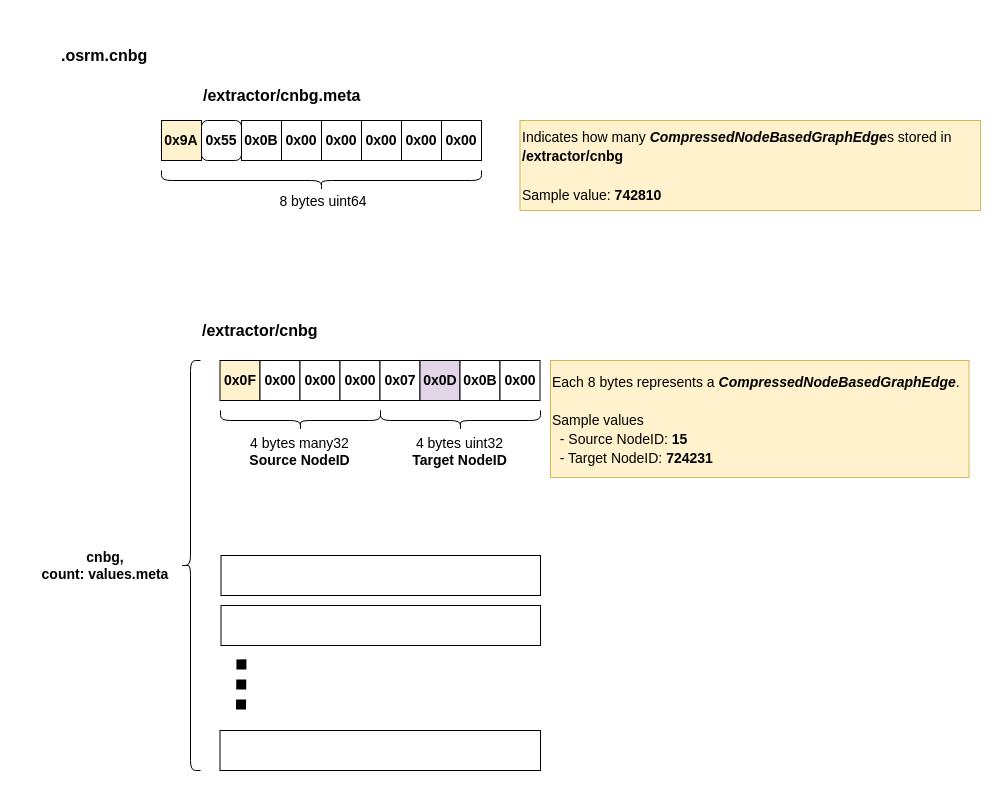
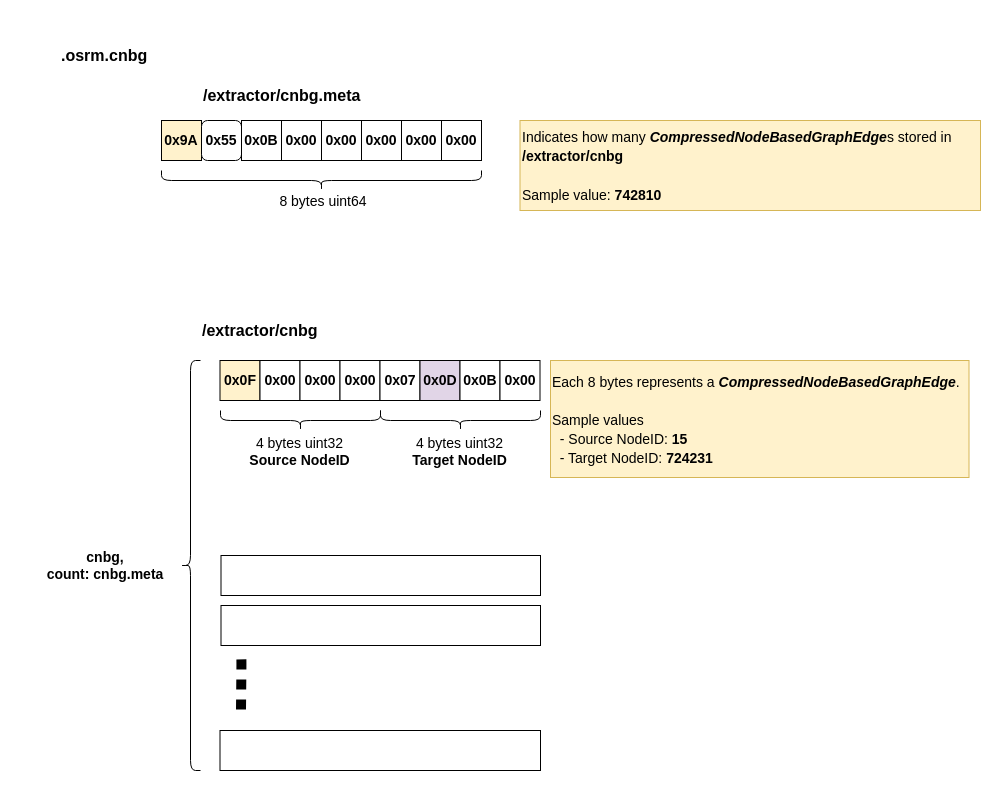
  <mxCell id="0" />
  <mxCell id="1" parent="0" />
  <mxCell id="2" value="0x9A" style="rounded=0;whiteSpace=wrap;html=1;fontStyle=1;fontSize=14;fillColor=#fff2cc;" parent="1" vertex="1"><mxGeometry x="161" y="120" width="40" height="40" as="geometry" /></mxCell>
  <mxCell id="3" value="0x55" style="whiteSpace=wrap;html=1;fontStyle=1;fontSize=14;rounded=1;" parent="1" vertex="1"><mxGeometry x="201" y="120" width="40" height="40" as="geometry" /></mxCell>
  <mxCell id="4" value="0x0B" style="rounded=0;whiteSpace=wrap;html=1;fontStyle=1;fontSize=14;" parent="1" vertex="1"><mxGeometry x="241" y="120" width="40" height="40" as="geometry" /></mxCell>
  <mxCell id="5" value="0x00" style="rounded=0;whiteSpace=wrap;html=1;fontStyle=1;fontSize=14;" parent="1" vertex="1"><mxGeometry x="281" y="120" width="40" height="40" as="geometry" /></mxCell>
  <mxCell id="6" value="0x00" style="rounded=0;whiteSpace=wrap;html=1;fontStyle=1;fontSize=14;" parent="1" vertex="1"><mxGeometry x="321" y="120" width="40" height="40" as="geometry" /></mxCell>
  <mxCell id="7" value="0x00" style="rounded=0;whiteSpace=wrap;html=1;fontStyle=1;fontSize=14;" parent="1" vertex="1"><mxGeometry x="361" y="120" width="40" height="40" as="geometry" /></mxCell>
  <mxCell id="8" value="0x00" style="rounded=0;whiteSpace=wrap;html=1;fontStyle=1;fontSize=14;" parent="1" vertex="1"><mxGeometry x="401" y="120" width="40" height="40" as="geometry" /></mxCell>
  <mxCell id="9" value="0x00" style="rounded=0;whiteSpace=wrap;html=1;fontStyle=1;fontSize=14;" parent="1" vertex="1"><mxGeometry x="441" y="120" width="40" height="40" as="geometry" /></mxCell>
  <mxCell id="10" value="" style="shape=curlyBracket;whiteSpace=wrap;html=1;rounded=1;fontSize=14;rotation=-90;" parent="1" vertex="1"><mxGeometry x="311" y="20" width="20" height="320" as="geometry" /></mxCell>
  <mxCell id="11" value="8 bytes uint64" style="text;html=1;strokeColor=none;fillColor=none;align=center;verticalAlign=middle;whiteSpace=wrap;rounded=0;fontSize=14;" parent="1" vertex="1"><mxGeometry x="241" y="191" width="164" height="20" as="geometry" /></mxCell>
  <mxCell id="12" value=".osrm.cnbg" style="text;html=1;strokeColor=none;fillColor=none;align=left;verticalAlign=middle;whiteSpace=wrap;rounded=0;fontSize=16;fontStyle=1" parent="1" vertex="1"><mxGeometry x="59" y="45" width="245" height="20" as="geometry" /></mxCell>
  <mxCell id="13" value="/extractor/cnbg.meta" style="text;html=1;strokeColor=none;fillColor=none;align=left;verticalAlign=middle;whiteSpace=wrap;rounded=0;fontSize=16;fontStyle=1" parent="1" vertex="1"><mxGeometry x="201" y="85" width="245" height="20" as="geometry" /></mxCell>
  <mxCell id="14" value="&lt;font&gt;&lt;span style=&quot;font-size: 14px&quot;&gt;&lt;span style=&quot;font-weight: normal&quot;&gt;Indicates how many &lt;/span&gt;&lt;i&gt;CompressedNodeBasedGraphEdge&lt;/i&gt;&lt;span style=&quot;font-weight: normal&quot;&gt;s&lt;/span&gt;&lt;span style=&quot;font-weight: normal&quot;&gt; stored in &lt;/span&gt;&lt;br&gt;&lt;/span&gt;&lt;span style=&quot;font-size: 14px&quot;&gt;/extractor/cnbg&lt;br&gt;&lt;/span&gt;&lt;br&gt;&lt;span style=&quot;font-size: 14px ; font-weight: 400 ; text-align: center&quot;&gt;Sample value:&amp;nbsp;&lt;/span&gt;&lt;b style=&quot;font-size: 14px ; text-align: center&quot;&gt;742810&lt;/b&gt;&lt;br&gt;&lt;/font&gt;" style="text;html=1;strokeColor=#d6b656;fillColor=#fff2cc;align=left;verticalAlign=middle;whiteSpace=wrap;rounded=0;fontSize=16;fontStyle=1" parent="1" vertex="1"><mxGeometry x="519.5" y="120" width="460.5" height="90" as="geometry" /></mxCell>
  <mxCell id="15" value="/extractor/cnbg" style="text;html=1;strokeColor=none;fillColor=none;align=left;verticalAlign=middle;whiteSpace=wrap;rounded=0;fontSize=16;fontStyle=1" parent="1" vertex="1"><mxGeometry x="200" y="320" width="245" height="20" as="geometry" /></mxCell>
  <mxCell id="16" value="0x0F" style="rounded=0;whiteSpace=wrap;html=1;fontStyle=1;fontSize=14;fillColor=#fff2cc;" parent="1" vertex="1"><mxGeometry x="219.5" y="360" width="40" height="40" as="geometry" /></mxCell>
  <mxCell id="17" value="0x00" style="rounded=0;whiteSpace=wrap;html=1;fontStyle=1;fontSize=14;" parent="1" vertex="1"><mxGeometry x="259.5" y="360" width="40" height="40" as="geometry" /></mxCell>
  <mxCell id="18" value="0x00" style="rounded=0;whiteSpace=wrap;html=1;fontStyle=1;fontSize=14;" parent="1" vertex="1"><mxGeometry x="299.5" y="360" width="40" height="40" as="geometry" /></mxCell>
  <mxCell id="19" value="0x00" style="rounded=0;whiteSpace=wrap;html=1;fontStyle=1;fontSize=14;" parent="1" vertex="1"><mxGeometry x="339.5" y="360" width="40" height="40" as="geometry" /></mxCell>
  <mxCell id="20" value="0x07" style="rounded=0;whiteSpace=wrap;html=1;fontStyle=1;fontSize=14;" parent="1" vertex="1"><mxGeometry x="379.5" y="360" width="40" height="40" as="geometry" /></mxCell>
  <mxCell id="21" value="0x0D" style="rounded=0;whiteSpace=wrap;html=1;fontStyle=1;fontSize=14;fillColor=#e1d5e7;" parent="1" vertex="1"><mxGeometry x="419.5" y="360" width="40" height="40" as="geometry" /></mxCell>
  <mxCell id="22" value="0x0B" style="rounded=0;whiteSpace=wrap;html=1;fontStyle=1;fontSize=14;" parent="1" vertex="1"><mxGeometry x="459.5" y="360" width="40" height="40" as="geometry" /></mxCell>
  <mxCell id="23" value="0x00" style="rounded=0;whiteSpace=wrap;html=1;fontStyle=1;fontSize=14;" parent="1" vertex="1"><mxGeometry x="499.5" y="360" width="40" height="40" as="geometry" /></mxCell>
  <mxCell id="24" value="" style="shape=curlyBracket;whiteSpace=wrap;html=1;rounded=1;fontSize=14;rotation=-90;" parent="1" vertex="1"><mxGeometry x="290" y="340" width="20" height="160" as="geometry" /></mxCell>
- <mxCell id="25" value="4 bytes many32&lt;br&gt;&lt;b&gt;Source NodeID&lt;/b&gt;&lt;b&gt;&lt;br&gt;&lt;/b&gt;" style="text;html=1;strokeColor=none;fillColor=none;align=center;verticalAlign=middle;whiteSpace=wrap;rounded=0;fontSize=14;" parent="1" vertex="1"><mxGeometry x="200" y="423.5" width="199" height="55" as="geometry" /></mxCell>
+ <mxCell id="25" value="4 bytes uint32&lt;br&gt;&lt;b&gt;Source NodeID&lt;/b&gt;&lt;b&gt;&lt;br&gt;&lt;/b&gt;" style="text;html=1;strokeColor=none;fillColor=none;align=center;verticalAlign=middle;whiteSpace=wrap;rounded=0;fontSize=14;" parent="1" vertex="1"><mxGeometry x="200" y="423.5" width="199" height="55" as="geometry" /></mxCell>
  <mxCell id="26" value="" style="shape=curlyBracket;whiteSpace=wrap;html=1;rounded=1;fontSize=14;rotation=-90;" parent="1" vertex="1"><mxGeometry x="450" y="340" width="20" height="160" as="geometry" /></mxCell>
  <mxCell id="27" value="&lt;span style=&quot;font-size: 14px&quot;&gt;&lt;span style=&quot;font-weight: 400&quot;&gt;Each 8 bytes represents a &lt;/span&gt;&lt;i&gt;CompressedNodeBasedGraphEdge&lt;/i&gt;&lt;span style=&quot;font-weight: 400&quot;&gt;.&lt;/span&gt;&lt;br&gt;&lt;br&gt;&lt;span style=&quot;font-weight: 400&quot;&gt;Sample values&lt;/span&gt;&lt;br&gt;&lt;span style=&quot;font-weight: 400&quot;&gt;&amp;nbsp; - Source NodeID: &lt;/span&gt;15&lt;/span&gt;&lt;span style=&quot;font-size: 14px&quot;&gt;&lt;br&gt;&lt;span style=&quot;font-weight: 400&quot;&gt;&amp;nbsp; - Target NodeID: &lt;/span&gt;724231&lt;/span&gt;&lt;span style=&quot;font-size: 14px ; font-weight: 400&quot;&gt;&lt;br&gt;&lt;/span&gt;" style="text;html=1;strokeColor=#d6b656;fillColor=#fff2cc;align=left;verticalAlign=middle;whiteSpace=wrap;rounded=0;fontSize=16;fontStyle=1" parent="1" vertex="1"><mxGeometry x="550" y="360" width="418.5" height="117" as="geometry" /></mxCell>
  <mxCell id="28" value="" style="shape=curlyBracket;whiteSpace=wrap;html=1;rounded=1;fontSize=14;rotation=0;" parent="1" vertex="1"><mxGeometry x="180" y="360" width="20" height="410" as="geometry" /></mxCell>
  <mxCell id="29" value="" style="rounded=0;whiteSpace=wrap;html=1;" parent="1" vertex="1"><mxGeometry x="220.5" y="555" width="319.5" height="40" as="geometry" /></mxCell>
  <mxCell id="30" value="" style="rounded=0;whiteSpace=wrap;html=1;" parent="1" vertex="1"><mxGeometry x="220.5" y="605" width="319.5" height="40" as="geometry" /></mxCell>
  <mxCell id="31" value="" style="endArrow=none;dashed=1;html=1;strokeWidth=10;strokeColor=#000000;rounded=1;dashPattern=1 1;" parent="1" edge="1"><mxGeometry width="50" height="50" relative="1" as="geometry"><mxPoint x="240.5" y="709" as="sourcePoint" /><mxPoint x="240.5" y="649" as="targetPoint" /><Array as="points"><mxPoint x="241" y="659" /></Array></mxGeometry></mxCell>
- <mxCell id="32" value="&lt;b&gt;cnbg, &lt;br&gt;count: values.meta&lt;/b&gt;" style="text;html=1;strokeColor=none;fillColor=none;align=center;verticalAlign=middle;whiteSpace=wrap;rounded=0;fontSize=14;" parent="1" vertex="1"><mxGeometry y="532.5" width="170" height="65" as="geometry" x="20" /></mxCell>
+ <mxCell id="32" value="&lt;b&gt;cnbg, &lt;br&gt;count: cnbg.meta&lt;/b&gt;" style="text;html=1;strokeColor=none;fillColor=none;align=center;verticalAlign=middle;whiteSpace=wrap;rounded=0;fontSize=14;" parent="1" vertex="1"><mxGeometry y="532.5" width="170" height="65" as="geometry" x="20" /></mxCell>
  <mxCell id="33" value="" style="rounded=0;whiteSpace=wrap;html=1;" parent="1" vertex="1"><mxGeometry x="219.5" y="730" width="320.5" height="40" as="geometry" /></mxCell>
  <mxCell id="34" value="4 bytes uint32&lt;br&gt;&lt;b&gt;Target NodeID&lt;/b&gt;&lt;b&gt;&lt;br&gt;&lt;/b&gt;" style="text;html=1;strokeColor=none;fillColor=none;align=center;verticalAlign=middle;whiteSpace=wrap;rounded=0;fontSize=14;" parent="1" vertex="1"><mxGeometry x="359.5" y="423.5" width="199" height="55" as="geometry" /></mxCell>
